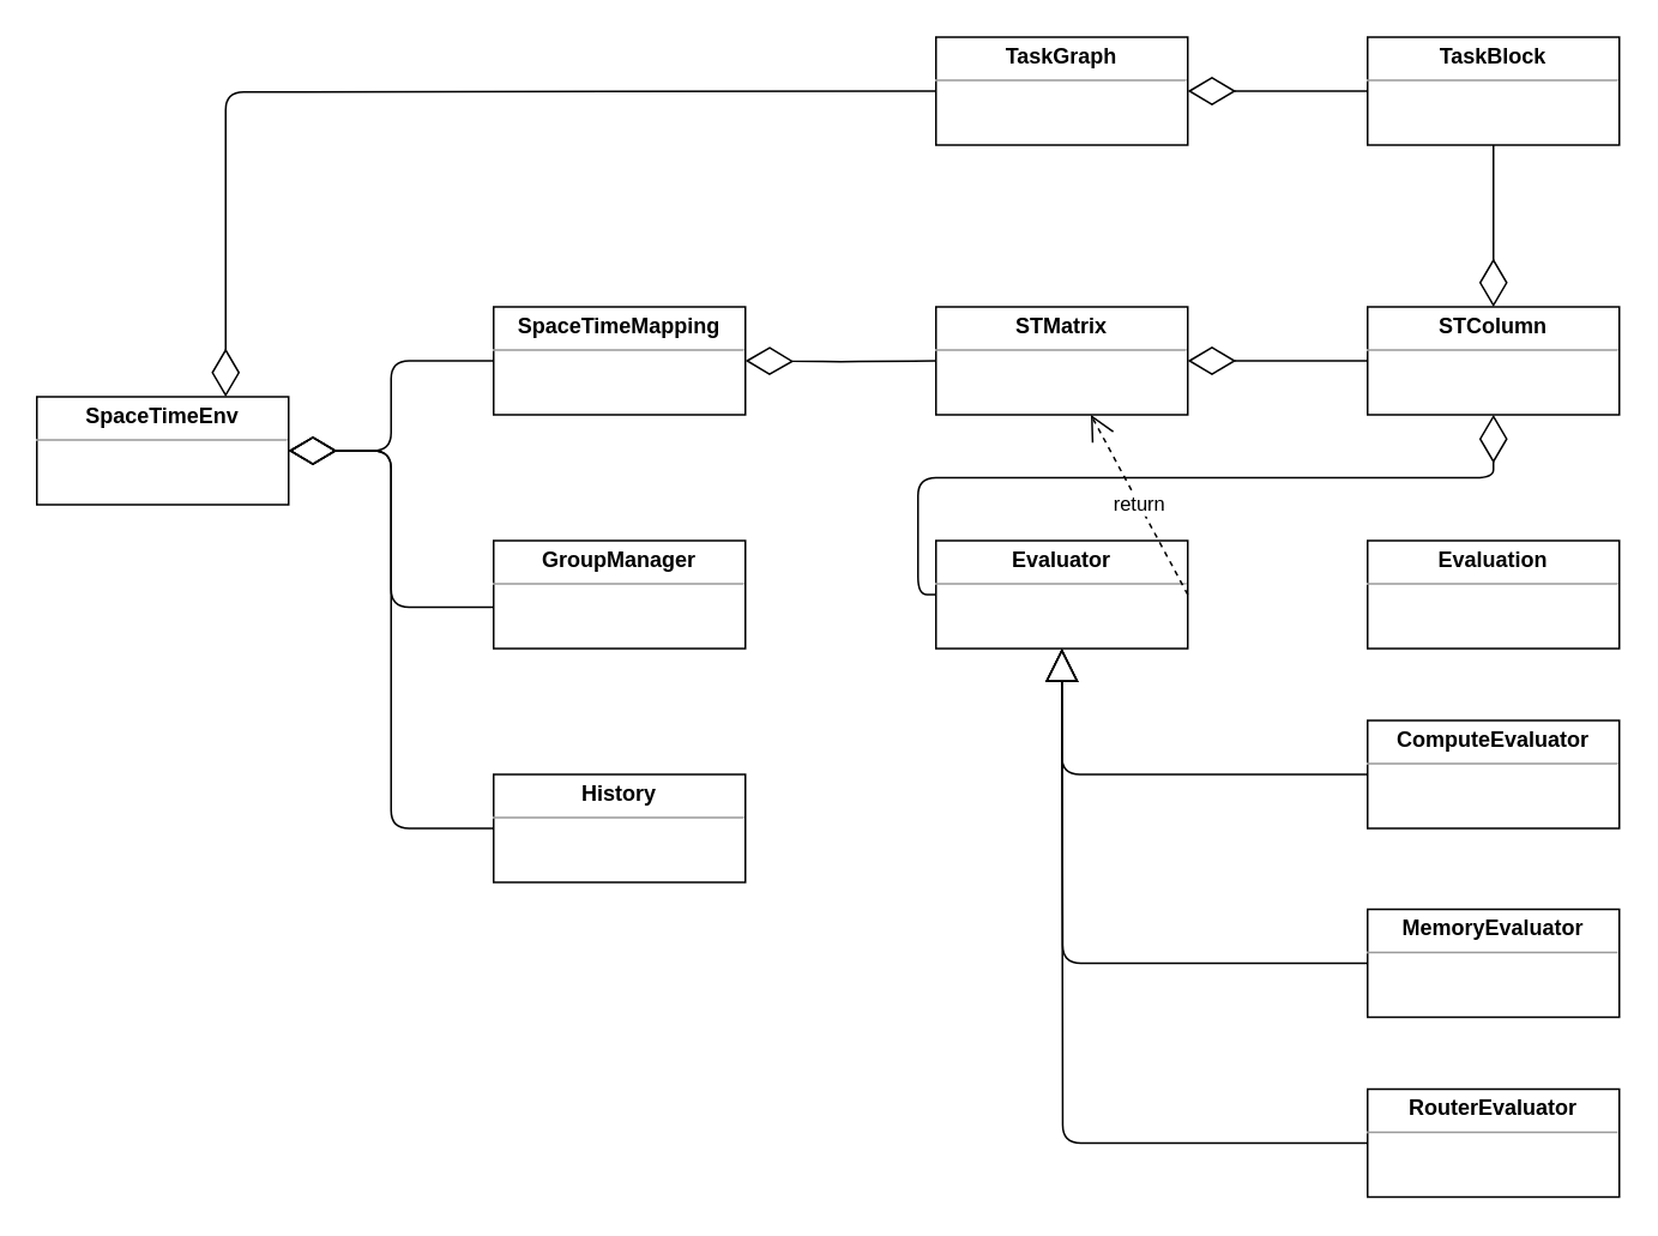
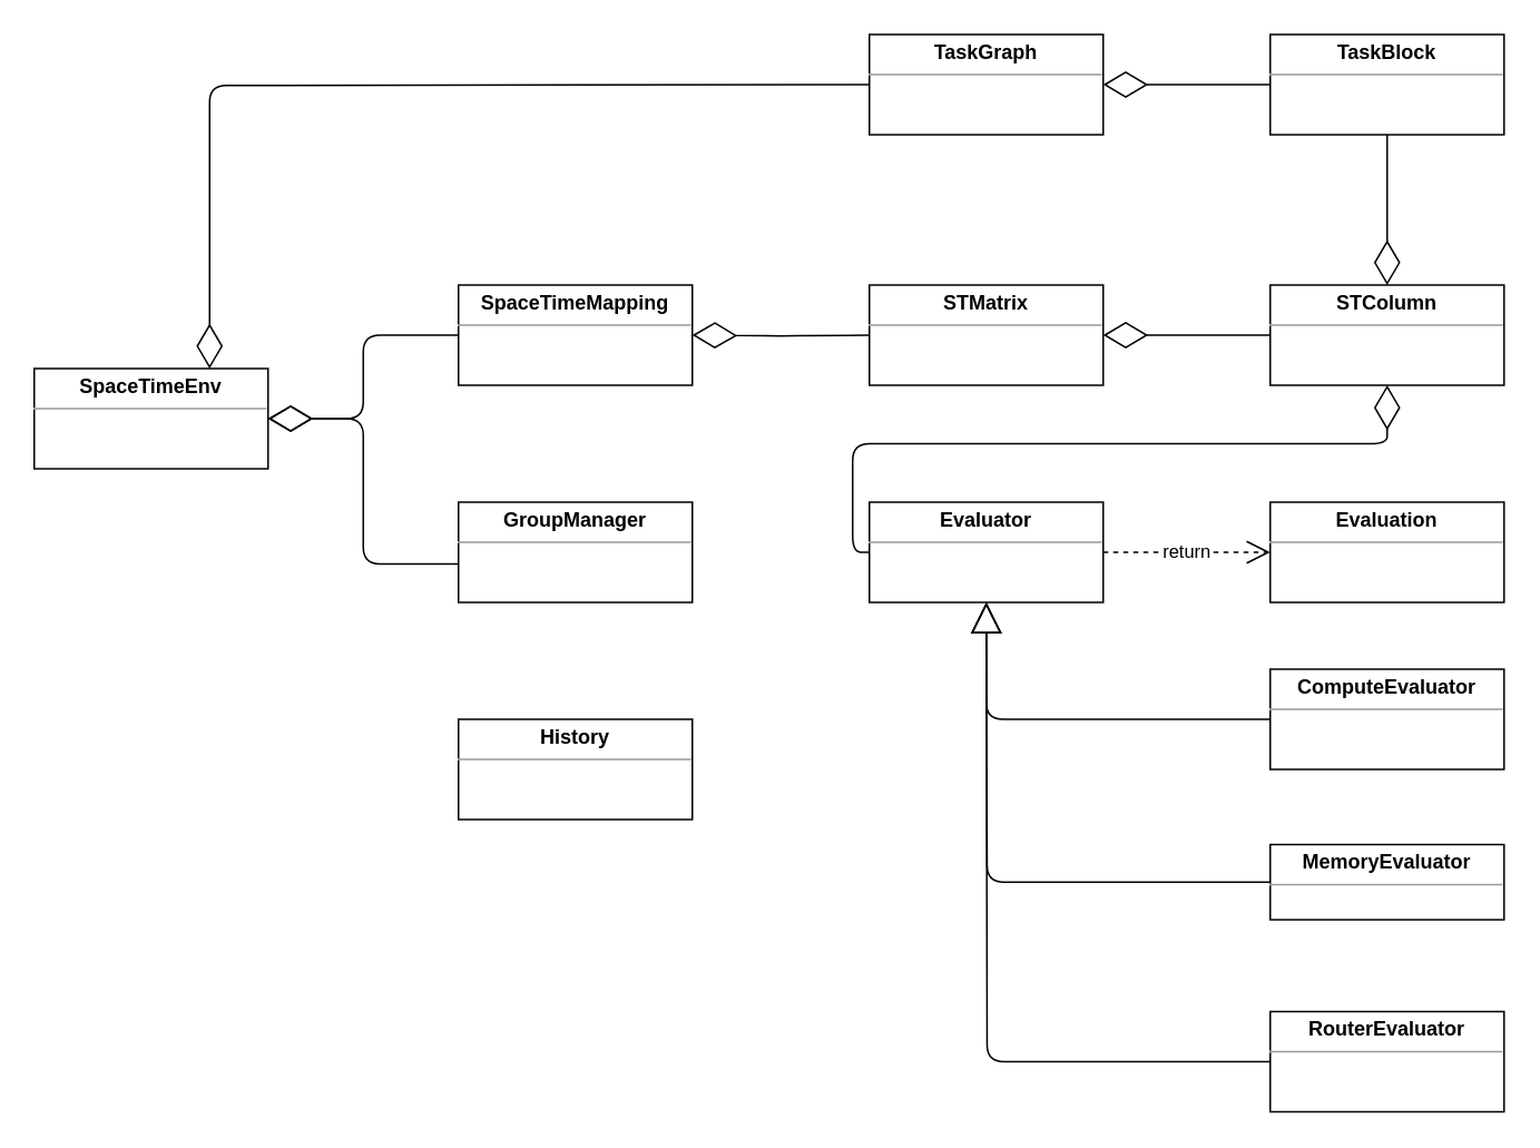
  <mxCell id="0" />
  <mxCell id="1" parent="0" />
  <mxCell id="2" value="&lt;p style=&quot;margin: 0px ; margin-top: 4px ; text-align: center&quot;&gt;&lt;b&gt;SpaceTimeEnv&lt;/b&gt;&lt;/p&gt;&lt;hr size=&quot;1&quot;&gt;&lt;div style=&quot;height: 2px&quot;&gt;&lt;br&gt;&lt;/div&gt;" style="verticalAlign=top;align=left;overflow=fill;fontSize=12;fontFamily=Helvetica;html=1;" parent="1" vertex="1"><mxGeometry x="20" y="220" width="140" height="60" as="geometry" /></mxCell>
  <mxCell id="3" value="&lt;p style=&quot;margin: 0px ; margin-top: 4px ; text-align: center&quot;&gt;&lt;b&gt;SpaceTimeMapping&lt;/b&gt;&lt;/p&gt;&lt;hr size=&quot;1&quot;&gt;&lt;div style=&quot;height: 2px&quot;&gt;&lt;br&gt;&lt;/div&gt;" style="verticalAlign=top;align=left;overflow=fill;fontSize=12;fontFamily=Helvetica;html=1;" parent="1" vertex="1"><mxGeometry x="274" y="170" width="140" height="60" as="geometry" /></mxCell>
  <mxCell id="4" value="" style="endArrow=diamondThin;endFill=0;endSize=24;html=1;exitX=0;exitY=0.5;exitDx=0;exitDy=0;entryX=1;entryY=0.5;entryDx=0;entryDy=0;edgeStyle=orthogonalEdgeStyle;" parent="1" source="3" target="2" edge="1"><mxGeometry width="160" relative="1" as="geometry"><mxPoint x="350" y="270" as="sourcePoint" /><mxPoint x="510" y="270" as="targetPoint" /></mxGeometry></mxCell>
  <mxCell id="5" value="&lt;p style=&quot;margin: 0px ; margin-top: 4px ; text-align: center&quot;&gt;&lt;b&gt;History&lt;/b&gt;&lt;/p&gt;&lt;hr size=&quot;1&quot;&gt;&lt;div style=&quot;height: 2px&quot;&gt;&lt;br&gt;&lt;/div&gt;" style="verticalAlign=top;align=left;overflow=fill;fontSize=12;fontFamily=Helvetica;html=1;" parent="1" vertex="1"><mxGeometry x="274" y="430" width="140" height="60" as="geometry" /></mxCell>
- <mxCell id="6" value="" style="endArrow=diamondThin;endFill=0;endSize=24;html=1;exitX=0;exitY=0.5;exitDx=0;exitDy=0;entryX=1;entryY=0.5;entryDx=0;entryDy=0;edgeStyle=orthogonalEdgeStyle;" parent="1" source="5" target="2" edge="1"><mxGeometry width="160" relative="1" as="geometry"><mxPoint x="284" y="110" as="sourcePoint" /><mxPoint x="170" y="210" as="targetPoint" /></mxGeometry></mxCell>
  <mxCell id="7" value="&lt;p style=&quot;margin: 0px ; margin-top: 4px ; text-align: center&quot;&gt;&lt;b&gt;TaskGraph&lt;/b&gt;&lt;/p&gt;&lt;hr size=&quot;1&quot;&gt;&lt;div style=&quot;height: 2px&quot;&gt;&lt;br&gt;&lt;/div&gt;" style="verticalAlign=top;align=left;overflow=fill;fontSize=12;fontFamily=Helvetica;html=1;" parent="1" vertex="1"><mxGeometry x="520" y="20" width="140" height="60" as="geometry" /></mxCell>
  <mxCell id="8" value="&lt;p style=&quot;margin: 0px ; margin-top: 4px ; text-align: center&quot;&gt;&lt;b&gt;GroupManager&lt;/b&gt;&lt;/p&gt;&lt;hr size=&quot;1&quot;&gt;&lt;div style=&quot;height: 2px&quot;&gt;&lt;br&gt;&lt;/div&gt;" style="verticalAlign=top;align=left;overflow=fill;fontSize=12;fontFamily=Helvetica;html=1;" parent="1" vertex="1"><mxGeometry x="274" y="300" width="140" height="60" as="geometry" /></mxCell>
  <mxCell id="9" value="" style="endArrow=diamondThin;endFill=0;endSize=24;html=1;entryX=0.75;entryY=0;entryDx=0;entryDy=0;edgeStyle=orthogonalEdgeStyle;" parent="1" target="2" edge="1"><mxGeometry width="160" relative="1" as="geometry"><mxPoint x="520" y="50" as="sourcePoint" /><mxPoint x="424" y="210" as="targetPoint" /></mxGeometry></mxCell>
  <mxCell id="10" value="" style="endArrow=diamondThin;endFill=0;endSize=24;html=1;exitX=-0.003;exitY=0.617;exitDx=0;exitDy=0;entryX=1;entryY=0.5;entryDx=0;entryDy=0;edgeStyle=orthogonalEdgeStyle;exitPerimeter=0;" parent="1" source="8" target="2" edge="1"><mxGeometry width="160" relative="1" as="geometry"><mxPoint x="284" y="210" as="sourcePoint" /><mxPoint x="170" y="260" as="targetPoint" /></mxGeometry></mxCell>
  <mxCell id="11" value="&lt;p style=&quot;margin: 0px ; margin-top: 4px ; text-align: center&quot;&gt;&lt;b&gt;TaskBlock&lt;/b&gt;&lt;/p&gt;&lt;hr size=&quot;1&quot;&gt;&lt;div style=&quot;height: 2px&quot;&gt;&lt;br&gt;&lt;/div&gt;" style="verticalAlign=top;align=left;overflow=fill;fontSize=12;fontFamily=Helvetica;html=1;" parent="1" vertex="1"><mxGeometry x="760" y="20" width="140" height="60" as="geometry" /></mxCell>
  <mxCell id="12" value="" style="endArrow=diamondThin;endFill=0;endSize=24;html=1;exitX=0.5;exitY=1;exitDx=0;exitDy=0;edgeStyle=orthogonalEdgeStyle;" parent="1" source="11" target="16" edge="1"><mxGeometry width="160" relative="1" as="geometry"><mxPoint x="530" y="60" as="sourcePoint" /><mxPoint x="830" y="150" as="targetPoint" /></mxGeometry></mxCell>
  <mxCell id="13" value="" style="endArrow=diamondThin;endFill=0;endSize=24;html=1;exitX=0;exitY=0.5;exitDx=0;exitDy=0;entryX=1;entryY=0.5;entryDx=0;entryDy=0;edgeStyle=orthogonalEdgeStyle;" parent="1" source="11" target="7" edge="1"><mxGeometry width="160" relative="1" as="geometry"><mxPoint x="850" y="90" as="sourcePoint" /><mxPoint x="670" y="210" as="targetPoint" /></mxGeometry></mxCell>
  <mxCell id="14" value="" style="endArrow=diamondThin;endFill=0;endSize=24;html=1;exitX=0;exitY=0.5;exitDx=0;exitDy=0;edgeStyle=orthogonalEdgeStyle;entryX=1;entryY=0.5;entryDx=0;entryDy=0;" parent="1" target="3" edge="1"><mxGeometry width="160" relative="1" as="geometry"><mxPoint x="520" y="200" as="sourcePoint" /><mxPoint x="420" y="200" as="targetPoint" /></mxGeometry></mxCell>
  <mxCell id="15" value="&lt;p style=&quot;margin: 0px ; margin-top: 4px ; text-align: center&quot;&gt;&lt;b&gt;STMatrix&lt;/b&gt;&lt;/p&gt;&lt;hr size=&quot;1&quot;&gt;&lt;div style=&quot;height: 2px&quot;&gt;&lt;br&gt;&lt;/div&gt;" style="verticalAlign=top;align=left;overflow=fill;fontSize=12;fontFamily=Helvetica;html=1;" parent="1" vertex="1"><mxGeometry x="520" y="170" width="140" height="60" as="geometry" /></mxCell>
  <mxCell id="16" value="&lt;p style=&quot;margin: 0px ; margin-top: 4px ; text-align: center&quot;&gt;&lt;b&gt;STColumn&lt;/b&gt;&lt;/p&gt;&lt;hr size=&quot;1&quot;&gt;&lt;div style=&quot;height: 2px&quot;&gt;&lt;br&gt;&lt;/div&gt;" style="verticalAlign=top;align=left;overflow=fill;fontSize=12;fontFamily=Helvetica;html=1;" parent="1" vertex="1"><mxGeometry x="760" y="170" width="140" height="60" as="geometry" /></mxCell>
  <mxCell id="17" value="" style="endArrow=diamondThin;endFill=0;endSize=24;html=1;edgeStyle=orthogonalEdgeStyle;entryX=1;entryY=0.5;entryDx=0;entryDy=0;" parent="1" source="16" target="15" edge="1"><mxGeometry width="160" relative="1" as="geometry"><mxPoint x="840" y="90" as="sourcePoint" /><mxPoint x="840" y="180" as="targetPoint" /></mxGeometry></mxCell>
  <mxCell id="18" value="&lt;p style=&quot;margin: 0px ; margin-top: 4px ; text-align: center&quot;&gt;&lt;b&gt;Evaluator&lt;/b&gt;&lt;/p&gt;&lt;hr size=&quot;1&quot;&gt;&lt;div style=&quot;height: 2px&quot;&gt;&lt;br&gt;&lt;/div&gt;" style="verticalAlign=top;align=left;overflow=fill;fontSize=12;fontFamily=Helvetica;html=1;" parent="1" vertex="1"><mxGeometry x="520" y="300" width="140" height="60" as="geometry" /></mxCell>
  <mxCell id="19" value="" style="endArrow=diamondThin;endFill=0;endSize=24;html=1;exitX=0;exitY=0.5;exitDx=0;exitDy=0;edgeStyle=orthogonalEdgeStyle;" parent="1" source="18" target="16" edge="1"><mxGeometry width="160" relative="1" as="geometry"><mxPoint x="530" y="210" as="sourcePoint" /><mxPoint x="410" y="200" as="targetPoint" /></mxGeometry></mxCell>
  <mxCell id="20" value="&lt;p style=&quot;margin: 0px ; margin-top: 4px ; text-align: center&quot;&gt;&lt;b&gt;Evaluation&lt;/b&gt;&lt;/p&gt;&lt;hr size=&quot;1&quot;&gt;&lt;div style=&quot;height: 2px&quot;&gt;&lt;br&gt;&lt;/div&gt;" style="verticalAlign=top;align=left;overflow=fill;fontSize=12;fontFamily=Helvetica;html=1;" parent="1" vertex="1"><mxGeometry x="760" y="300" width="140" height="60" as="geometry" /></mxCell>
- <mxCell id="21" value="return" style="endArrow=open;endSize=12;dashed=1;html=1;exitX=1;exitY=0.5;exitDx=0;exitDy=0;" parent="1" source="18" target="15" edge="1"><mxGeometry width="160" relative="1" as="geometry"><mxPoint x="500" y="310" as="sourcePoint" /><mxPoint x="660" y="310" as="targetPoint" /></mxGeometry></mxCell>
+ <mxCell id="21" value="return" style="endArrow=open;endSize=12;dashed=1;html=1;exitX=1;exitY=0.5;exitDx=0;exitDy=0;entryX=0;entryY=0.5;entryDx=0;entryDy=0;" parent="1" source="18" target="20" edge="1"><mxGeometry width="160" relative="1" as="geometry"><mxPoint x="500" y="310" as="sourcePoint" /><mxPoint x="660" y="310" as="targetPoint" /></mxGeometry></mxCell>
  <mxCell id="22" value="&lt;p style=&quot;margin: 0px ; margin-top: 4px ; text-align: center&quot;&gt;&lt;b&gt;ComputeEvaluator&lt;/b&gt;&lt;/p&gt;&lt;hr size=&quot;1&quot;&gt;&lt;div style=&quot;height: 2px&quot;&gt;&lt;br&gt;&lt;/div&gt;" style="verticalAlign=top;align=left;overflow=fill;fontSize=12;fontFamily=Helvetica;html=1;" parent="1" vertex="1"><mxGeometry x="760" y="400" width="140" height="60" as="geometry" /></mxCell>
- <mxCell id="23" value="&lt;p style=&quot;margin: 0px ; margin-top: 4px ; text-align: center&quot;&gt;&lt;b&gt;MemoryEvaluator&lt;/b&gt;&lt;/p&gt;&lt;hr size=&quot;1&quot;&gt;&lt;div style=&quot;height: 2px&quot;&gt;&lt;br&gt;&lt;/div&gt;" style="verticalAlign=top;align=left;overflow=fill;fontSize=12;fontFamily=Helvetica;html=1;" parent="1" vertex="1"><mxGeometry x="760" y="505" width="140" height="60" as="geometry" /></mxCell>
+ <mxCell id="23" value="&lt;p style=&quot;margin: 0px ; margin-top: 4px ; text-align: center&quot;&gt;&lt;b&gt;MemoryEvaluator&lt;/b&gt;&lt;/p&gt;&lt;hr size=&quot;1&quot;&gt;&lt;div style=&quot;height: 2px&quot;&gt;&lt;br&gt;&lt;/div&gt;" style="verticalAlign=top;align=left;overflow=fill;fontSize=12;fontFamily=Helvetica;html=1;" parent="1" vertex="1"><mxGeometry x="760" y="505" width="140" height="45" as="geometry" /></mxCell>
  <mxCell id="24" value="&lt;p style=&quot;margin: 0px ; margin-top: 4px ; text-align: center&quot;&gt;&lt;b&gt;RouterEvaluator&lt;/b&gt;&lt;/p&gt;&lt;hr size=&quot;1&quot;&gt;&lt;div style=&quot;height: 2px&quot;&gt;&lt;br&gt;&lt;/div&gt;" style="verticalAlign=top;align=left;overflow=fill;fontSize=12;fontFamily=Helvetica;html=1;" parent="1" vertex="1"><mxGeometry x="760" y="605" width="140" height="60" as="geometry" /></mxCell>
  <mxCell id="25" value="" style="endArrow=block;endSize=16;endFill=0;html=1;entryX=0.5;entryY=1;entryDx=0;entryDy=0;exitX=0;exitY=0.5;exitDx=0;exitDy=0;edgeStyle=orthogonalEdgeStyle;" parent="1" source="22" target="18" edge="1"><mxGeometry width="160" relative="1" as="geometry"><mxPoint x="500" y="400" as="sourcePoint" /><mxPoint x="660" y="400" as="targetPoint" /></mxGeometry></mxCell>
  <mxCell id="26" value="" style="endArrow=block;endSize=16;endFill=0;html=1;exitX=0;exitY=0.5;exitDx=0;exitDy=0;edgeStyle=orthogonalEdgeStyle;" parent="1" source="23" edge="1"><mxGeometry width="160" relative="1" as="geometry"><mxPoint x="770" y="475" as="sourcePoint" /><mxPoint x="590" y="360" as="targetPoint" /></mxGeometry></mxCell>
  <mxCell id="27" value="" style="endArrow=block;endSize=16;endFill=0;html=1;edgeStyle=orthogonalEdgeStyle;" parent="1" source="24" edge="1"><mxGeometry width="160" relative="1" as="geometry"><mxPoint x="770" y="580" as="sourcePoint" /><mxPoint x="590" y="360" as="targetPoint" /></mxGeometry></mxCell>
